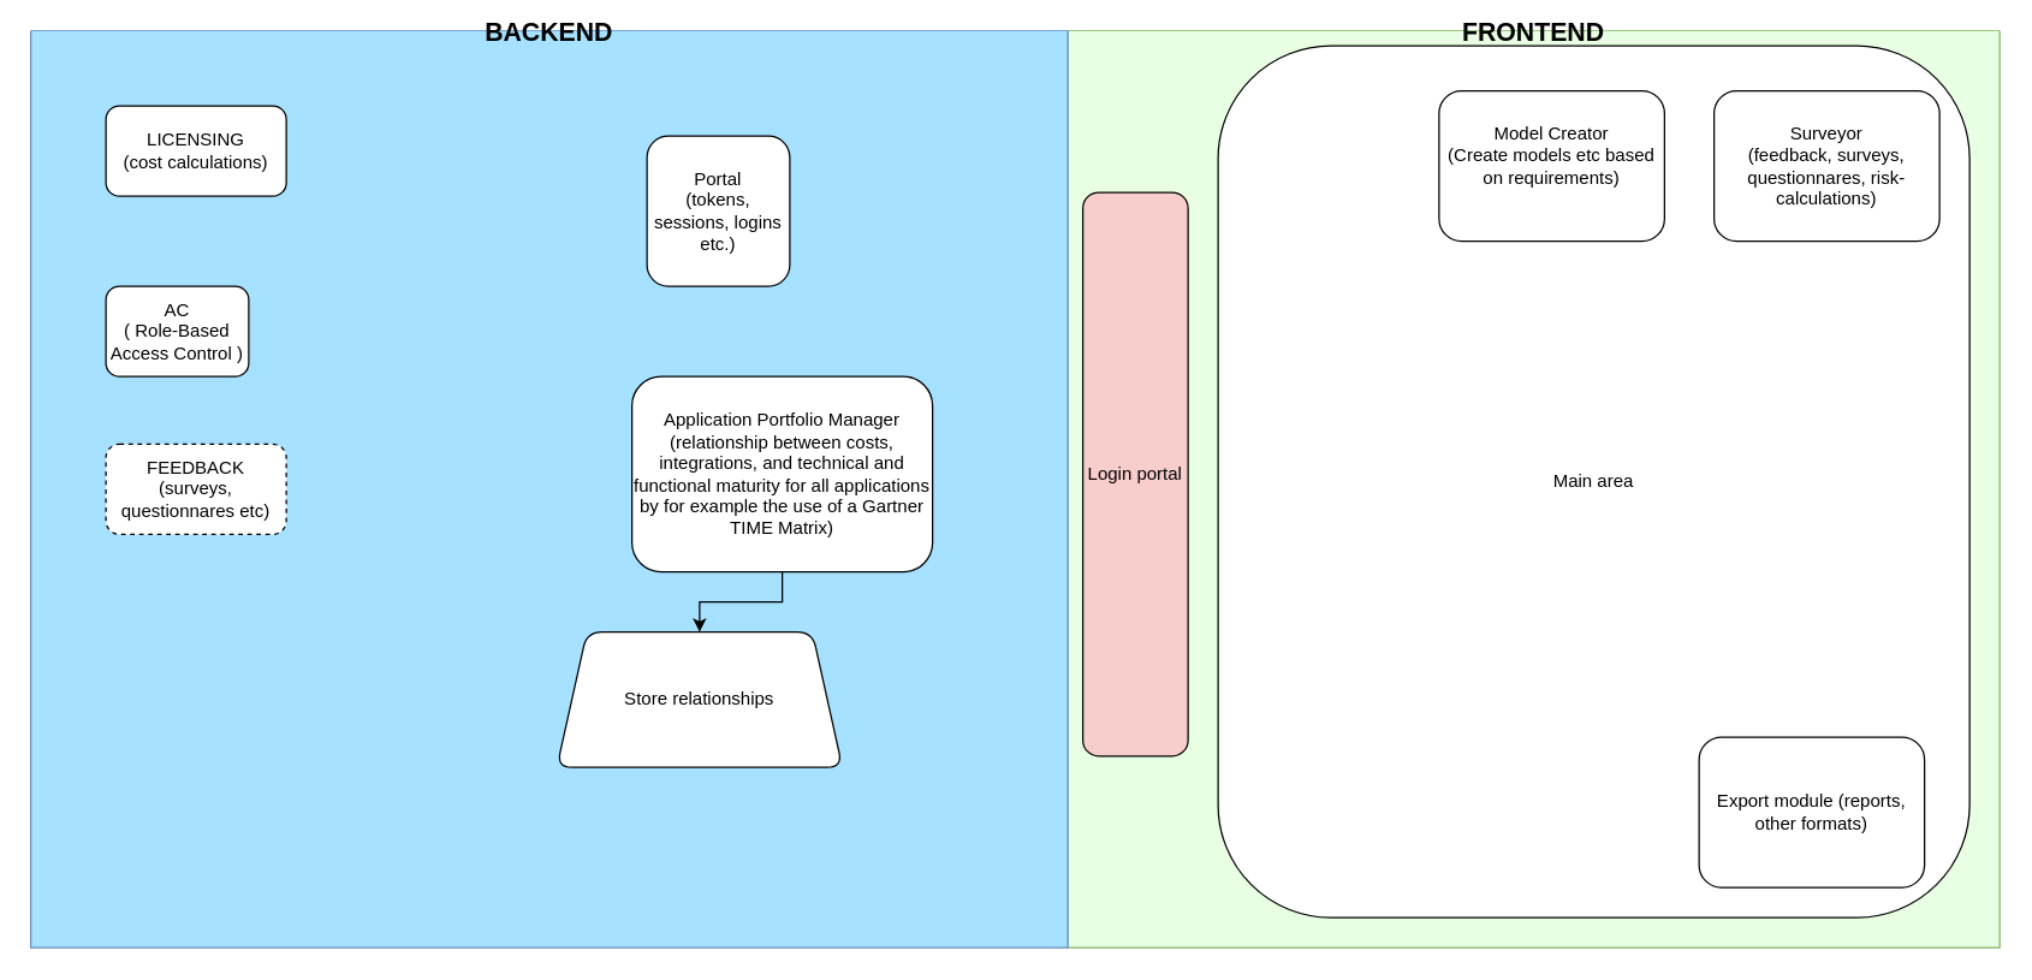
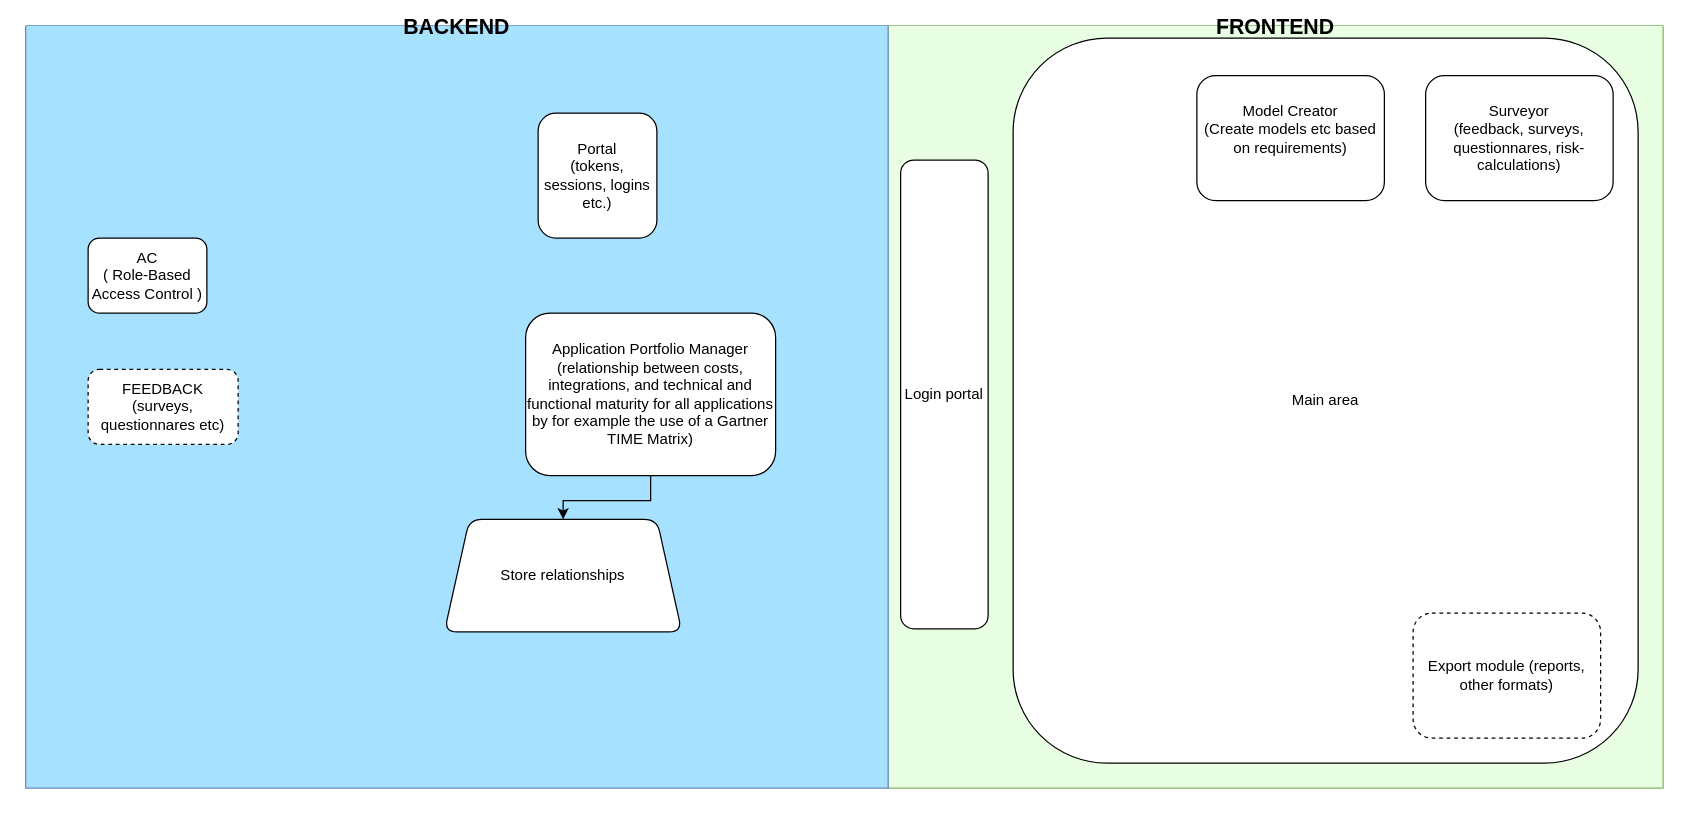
  <mxCell id="0" />
  <mxCell id="1" parent="0" />
  <mxCell id="2" value="FRONTEND" style="swimlane;startSize=0;fillColor=#d5e8d4;strokeColor=#82b366;swimlaneFillColor=#E9FFE3;fontSize=17;" vertex="1" parent="1"><mxGeometry x="710" y="20" width="620" height="610" as="geometry" /></mxCell>
- <mxCell id="3" value="Login portal" style="rounded=1;whiteSpace=wrap;html=1;fillColor=#f8cecc;" vertex="1" parent="2"><mxGeometry x="10" y="107.5" width="70" height="375" as="geometry" /></mxCell>
+ <mxCell id="3" value="Login portal" style="rounded=1;whiteSpace=wrap;html=1;" vertex="1" parent="2"><mxGeometry x="10" y="107.5" width="70" height="375" as="geometry" /></mxCell>
  <mxCell id="4" value="Main area" style="rounded=1;whiteSpace=wrap;html=1;" vertex="1" parent="2"><mxGeometry x="100" y="10" width="500" height="580" as="geometry" /></mxCell>
- <mxCell id="5" value="Export module (reports, other formats)" style="rounded=1;whiteSpace=wrap;html=1;" vertex="1" parent="2"><mxGeometry x="420" y="470" width="150" height="100" as="geometry" /></mxCell>
+ <mxCell id="5" value="Export module (reports, other formats)" style="rounded=1;whiteSpace=wrap;html=1;dashed=1;" vertex="1" parent="2"><mxGeometry x="420" y="470" width="150" height="100" as="geometry" /></mxCell>
  <mxCell id="6" value="Model Creator&lt;br&gt;(Create models etc based on requirements)&lt;br&gt;&lt;br&gt;" style="rounded=1;whiteSpace=wrap;html=1;" vertex="1" parent="2"><mxGeometry x="247" y="40" width="150" height="100" as="geometry" /></mxCell>
  <mxCell id="7" value="Surveyor&lt;br&gt;(feedback, surveys, questionnares, risk-calculations)" style="rounded=1;whiteSpace=wrap;html=1;" vertex="1" parent="2"><mxGeometry x="430" y="40" width="150" height="100" as="geometry" /></mxCell>
  <mxCell id="8" value="BACKEND" style="swimlane;startSize=0;fillColor=#dae8fc;strokeColor=#6C8EBF;glass=0;gradientColor=none;swimlaneFillColor=#A6E1FF;fontSize=17;" vertex="1" parent="1"><mxGeometry x="20" y="20" width="690" height="610" as="geometry" /></mxCell>
  <mxCell id="9" value="AC&lt;br&gt;( Role-Based Access Control )" style="rounded=1;whiteSpace=wrap;html=1;" vertex="1" parent="8"><mxGeometry x="50" y="170" width="95" height="60" as="geometry" /></mxCell>
  <mxCell id="10" value="" style="edgeStyle=orthogonalEdgeStyle;rounded=0;orthogonalLoop=1;jettySize=auto;html=1;" edge="1" parent="8" source="11" target="15"><mxGeometry relative="1" as="geometry" /></mxCell>
  <mxCell id="11" value="Application Portfolio Manager&lt;br&gt;(relationship between costs, integrations, and technical and functional maturity for all applications by for example the use of a Gartner TIME Matrix)" style="rounded=1;whiteSpace=wrap;html=1;" vertex="1" parent="8"><mxGeometry x="400" y="230" width="200" height="130" as="geometry" /></mxCell>
- <mxCell id="12" value="LICENSING&lt;br&gt;(cost calculations)" style="rounded=1;whiteSpace=wrap;html=1;" vertex="1" parent="8"><mxGeometry x="50" y="50" width="120" height="60" as="geometry" /></mxCell>
  <mxCell id="13" value="FEEDBACK&lt;br&gt;(surveys, questionnares etc)" style="rounded=1;whiteSpace=wrap;html=1;dashed=1;" vertex="1" parent="8"><mxGeometry x="50" y="275" width="120" height="60" as="geometry" /></mxCell>
  <mxCell id="14" value="Portal&lt;br&gt;(tokens, sessions, logins etc.)" style="rounded=1;whiteSpace=wrap;html=1;" vertex="1" parent="8"><mxGeometry x="410" y="70" width="95" height="100" as="geometry" /></mxCell>
- <mxCell id="15" value="Store relationships&lt;br&gt;" style="shape=trapezoid;perimeter=trapezoidPerimeter;whiteSpace=wrap;html=1;fixedSize=1;rounded=1;" vertex="1" parent="8"><mxGeometry x="350" y="400" width="190" height="90" as="geometry" /></mxCell>
+ <mxCell id="15" value="Store relationships&lt;br&gt;" style="shape=trapezoid;perimeter=trapezoidPerimeter;whiteSpace=wrap;html=1;fixedSize=1;rounded=1;" vertex="1" parent="8"><mxGeometry x="335" y="395" width="190" height="90" as="geometry" /></mxCell>
